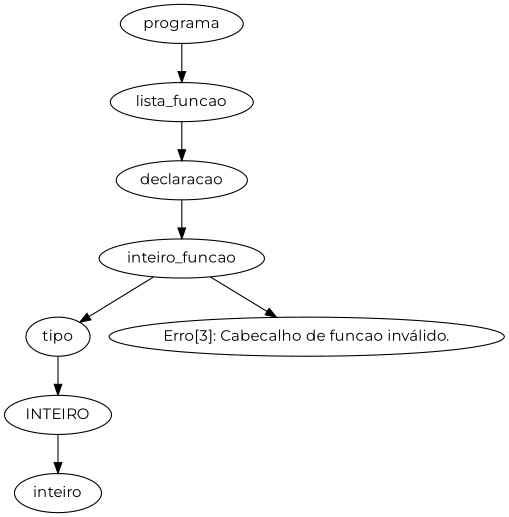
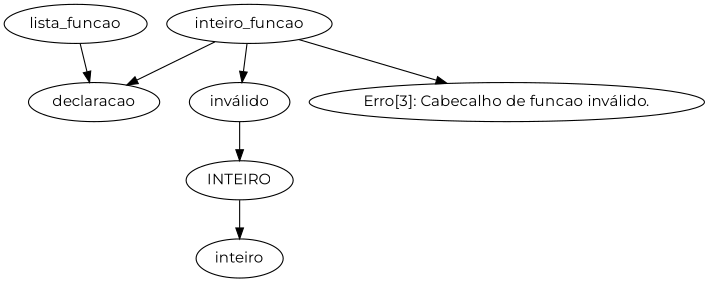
  digraph {
    fontname=Montserrat
    node [fontname=Montserrat]
    edge [fontname=Montserrat]
    n1 [label=lista_funcao]
-   programa
    declaracao
    n4 [label=inteiro_funcao]
-   tipo
+   tipo [label="inválido"]
    "Erro[3]: Cabecalho de funcao inválido."
    INTEIRO
    inteiro
    n1 -> declaracao
-   programa -> n1
-   declaracao -> n4
+   n4 -> declaracao
    n4 -> tipo
    n4 -> "Erro[3]: Cabecalho de funcao inválido."
    tipo -> INTEIRO
    INTEIRO -> inteiro
  }
